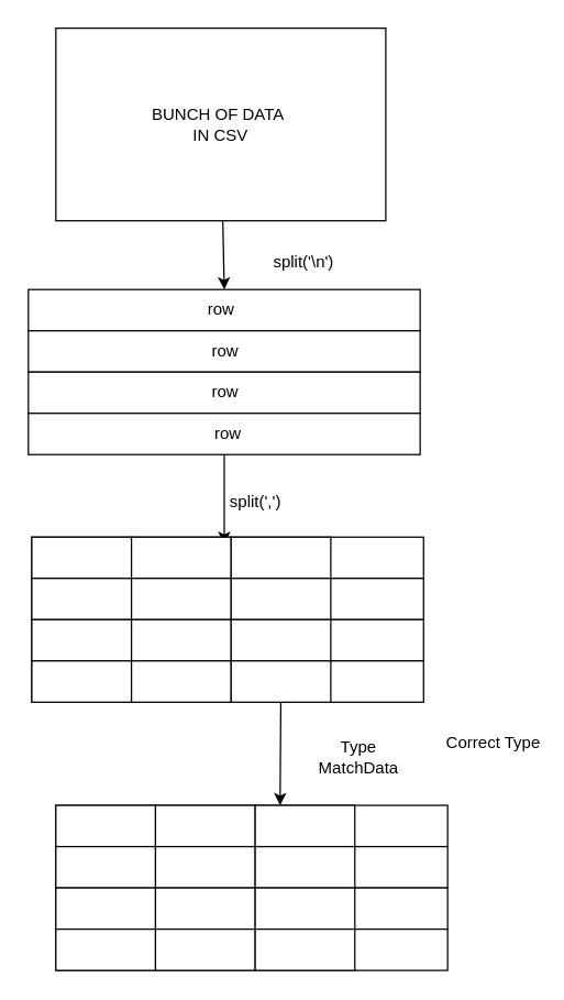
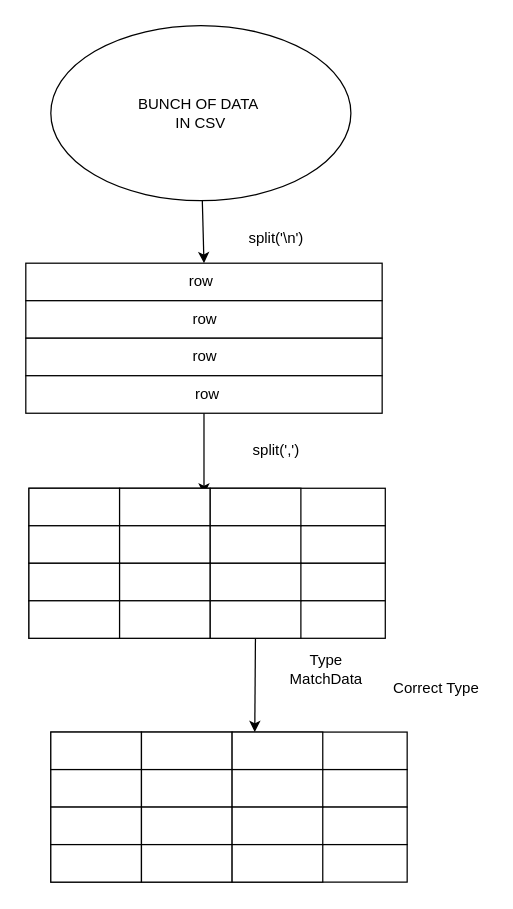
  <mxCell id="0" />
  <mxCell id="1" parent="0" />
  <mxCell id="2" style="edgeStyle=none;html=1;entryX=0.5;entryY=0;entryDx=0;entryDy=0;" edge="1" parent="1" source="3" target="4"><mxGeometry relative="1" as="geometry" /></mxCell>
- <mxCell id="3" value="BUNCH OF DATA&amp;nbsp;&lt;br&gt;IN CSV" style="whiteSpace=wrap;html=1;" parent="1" vertex="1"><mxGeometry x="40" y="20" width="240" height="140" as="geometry" /></mxCell>
+ <mxCell id="3" value="BUNCH OF DATA&amp;nbsp;&lt;br&gt;IN CSV" style="ellipse;whiteSpace=wrap;html=1;" parent="1" vertex="1"><mxGeometry x="40" y="20" width="240" height="140" as="geometry" /></mxCell>
  <mxCell id="4" value="" style="whiteSpace=wrap;html=1;" vertex="1" parent="1"><mxGeometry x="20" y="210" width="285" height="30" as="geometry" /></mxCell>
  <mxCell id="5" value="" style="whiteSpace=wrap;html=1;" vertex="1" parent="1"><mxGeometry x="20" y="240" width="285" height="30" as="geometry" /></mxCell>
  <mxCell id="6" value="" style="whiteSpace=wrap;html=1;" vertex="1" parent="1"><mxGeometry x="20" y="270" width="285" height="30" as="geometry" /></mxCell>
  <mxCell id="7" style="edgeStyle=none;html=1;" edge="1" parent="1" source="8" target="17"><mxGeometry relative="1" as="geometry" /></mxCell>
  <mxCell id="8" value="" style="whiteSpace=wrap;html=1;" vertex="1" parent="1"><mxGeometry x="20" y="300" width="285" height="30" as="geometry" /></mxCell>
  <mxCell id="9" value="row&lt;br&gt;" style="text;html=1;resizable=0;autosize=1;align=center;verticalAlign=middle;points=[];fillColor=none;strokeColor=none;rounded=0;" vertex="1" parent="1"><mxGeometry x="145" y="215" width="30" height="20" as="geometry" /></mxCell>
  <mxCell id="10" value="row&lt;br&gt;" style="text;html=1;resizable=0;autosize=1;align=center;verticalAlign=middle;points=[];fillColor=none;strokeColor=none;rounded=0;" vertex="1" parent="1"><mxGeometry x="147.5" y="245" width="30" height="20" as="geometry" /></mxCell>
  <mxCell id="11" value="row&lt;br&gt;" style="text;html=1;resizable=0;autosize=1;align=center;verticalAlign=middle;points=[];fillColor=none;strokeColor=none;rounded=0;" vertex="1" parent="1"><mxGeometry x="147.5" y="275" width="30" height="20" as="geometry" /></mxCell>
  <mxCell id="12" value="row&lt;br&gt;" style="text;html=1;resizable=0;autosize=1;align=center;verticalAlign=middle;points=[];fillColor=none;strokeColor=none;rounded=0;" vertex="1" parent="1"><mxGeometry x="150" y="305" width="30" height="20" as="geometry" /></mxCell>
  <mxCell id="13" value="" style="whiteSpace=wrap;html=1;" vertex="1" parent="1"><mxGeometry x="22.5" y="390" width="285" height="30" as="geometry" /></mxCell>
  <mxCell id="14" value="" style="whiteSpace=wrap;html=1;" vertex="1" parent="1"><mxGeometry x="22.5" y="420" width="285" height="30" as="geometry" /></mxCell>
  <mxCell id="15" value="" style="whiteSpace=wrap;html=1;" vertex="1" parent="1"><mxGeometry x="22.5" y="450" width="285" height="30" as="geometry" /></mxCell>
  <mxCell id="16" value="" style="whiteSpace=wrap;html=1;" vertex="1" parent="1"><mxGeometry x="22.5" y="480" width="285" height="30" as="geometry" /></mxCell>
  <mxCell id="17" value="row&lt;br&gt;" style="text;html=1;resizable=0;autosize=1;align=center;verticalAlign=middle;points=[];fillColor=none;strokeColor=none;rounded=0;" vertex="1" parent="1"><mxGeometry x="147.5" y="395" width="30" height="20" as="geometry" /></mxCell>
  <mxCell id="18" value="row&lt;br&gt;" style="text;html=1;resizable=0;autosize=1;align=center;verticalAlign=middle;points=[];fillColor=none;strokeColor=none;rounded=0;" vertex="1" parent="1"><mxGeometry x="150" y="425" width="30" height="20" as="geometry" /></mxCell>
  <mxCell id="19" value="row&lt;br&gt;" style="text;html=1;resizable=0;autosize=1;align=center;verticalAlign=middle;points=[];fillColor=none;strokeColor=none;rounded=0;" vertex="1" parent="1"><mxGeometry x="150" y="455" width="30" height="20" as="geometry" /></mxCell>
  <mxCell id="20" value="row&lt;br&gt;" style="text;html=1;resizable=0;autosize=1;align=center;verticalAlign=middle;points=[];fillColor=none;strokeColor=none;rounded=0;" vertex="1" parent="1"><mxGeometry x="152.5" y="485" width="30" height="20" as="geometry" /></mxCell>
  <mxCell id="21" value="" style="whiteSpace=wrap;html=1;" vertex="1" parent="1"><mxGeometry x="22.5" y="390" width="72.5" height="30" as="geometry" /></mxCell>
  <mxCell id="22" value="" style="whiteSpace=wrap;html=1;" vertex="1" parent="1"><mxGeometry x="95" y="390" width="72.5" height="30" as="geometry" /></mxCell>
  <mxCell id="23" value="" style="whiteSpace=wrap;html=1;" vertex="1" parent="1"><mxGeometry x="167.5" y="390" width="72.5" height="30" as="geometry" /></mxCell>
  <mxCell id="24" value="" style="whiteSpace=wrap;html=1;" vertex="1" parent="1"><mxGeometry x="22.5" y="420" width="72.5" height="30" as="geometry" /></mxCell>
  <mxCell id="25" value="" style="whiteSpace=wrap;html=1;" vertex="1" parent="1"><mxGeometry x="95" y="420" width="72.5" height="30" as="geometry" /></mxCell>
  <mxCell id="26" value="" style="whiteSpace=wrap;html=1;" vertex="1" parent="1"><mxGeometry x="167.5" y="420" width="72.5" height="30" as="geometry" /></mxCell>
  <mxCell id="27" value="" style="whiteSpace=wrap;html=1;" vertex="1" parent="1"><mxGeometry x="22.5" y="450" width="72.5" height="30" as="geometry" /></mxCell>
  <mxCell id="28" value="" style="whiteSpace=wrap;html=1;" vertex="1" parent="1"><mxGeometry x="95" y="450" width="72.5" height="30" as="geometry" /></mxCell>
  <mxCell id="29" value="" style="whiteSpace=wrap;html=1;" vertex="1" parent="1"><mxGeometry x="167.5" y="450" width="72.5" height="30" as="geometry" /></mxCell>
  <mxCell id="30" value="" style="whiteSpace=wrap;html=1;" vertex="1" parent="1"><mxGeometry x="22.5" y="480" width="72.5" height="30" as="geometry" /></mxCell>
  <mxCell id="31" value="" style="whiteSpace=wrap;html=1;" vertex="1" parent="1"><mxGeometry x="95" y="480" width="72.5" height="30" as="geometry" /></mxCell>
  <mxCell id="32" style="edgeStyle=none;html=1;entryX=0.25;entryY=0;entryDx=0;entryDy=0;" edge="1" parent="1" source="33" target="46"><mxGeometry relative="1" as="geometry" /></mxCell>
  <mxCell id="33" value="" style="whiteSpace=wrap;html=1;" vertex="1" parent="1"><mxGeometry x="167.5" y="480" width="72.5" height="30" as="geometry" /></mxCell>
  <mxCell id="34" value="split('\n')" style="text;html=1;resizable=0;autosize=1;align=center;verticalAlign=middle;points=[];fillColor=none;strokeColor=none;rounded=0;" vertex="1" parent="1"><mxGeometry x="190" y="180" width="60" height="20" as="geometry" /></mxCell>
- <mxCell id="35" value="split(',')" style="text;html=1;resizable=0;autosize=1;align=center;verticalAlign=middle;points=[];fillColor=none;strokeColor=none;rounded=0;" vertex="1" parent="1"><mxGeometry x="160" y="355" width="50" height="20" as="geometry" /></mxCell>
+ <mxCell id="35" value="split(',')" style="text;html=1;resizable=0;autosize=1;align=center;verticalAlign=middle;points=[];fillColor=none;strokeColor=none;rounded=0;" vertex="1" parent="1"><mxGeometry x="195" y="350" width="50" height="20" as="geometry" /></mxCell>
  <mxCell id="36" value="" style="whiteSpace=wrap;html=1;" vertex="1" parent="1"><mxGeometry x="40" y="585" width="285" height="30" as="geometry" /></mxCell>
  <mxCell id="37" value="" style="whiteSpace=wrap;html=1;" vertex="1" parent="1"><mxGeometry x="40" y="615" width="285" height="30" as="geometry" /></mxCell>
  <mxCell id="38" value="" style="whiteSpace=wrap;html=1;" vertex="1" parent="1"><mxGeometry x="40" y="645" width="285" height="30" as="geometry" /></mxCell>
  <mxCell id="39" value="" style="whiteSpace=wrap;html=1;" vertex="1" parent="1"><mxGeometry x="40" y="675" width="285" height="30" as="geometry" /></mxCell>
  <mxCell id="40" value="row&lt;br&gt;" style="text;html=1;resizable=0;autosize=1;align=center;verticalAlign=middle;points=[];fillColor=none;strokeColor=none;rounded=0;" vertex="1" parent="1"><mxGeometry x="165" y="590" width="30" height="20" as="geometry" /></mxCell>
  <mxCell id="41" value="row&lt;br&gt;" style="text;html=1;resizable=0;autosize=1;align=center;verticalAlign=middle;points=[];fillColor=none;strokeColor=none;rounded=0;" vertex="1" parent="1"><mxGeometry x="167.5" y="620" width="30" height="20" as="geometry" /></mxCell>
  <mxCell id="42" value="row&lt;br&gt;" style="text;html=1;resizable=0;autosize=1;align=center;verticalAlign=middle;points=[];fillColor=none;strokeColor=none;rounded=0;" vertex="1" parent="1"><mxGeometry x="167.5" y="650" width="30" height="20" as="geometry" /></mxCell>
  <mxCell id="43" value="row&lt;br&gt;" style="text;html=1;resizable=0;autosize=1;align=center;verticalAlign=middle;points=[];fillColor=none;strokeColor=none;rounded=0;" vertex="1" parent="1"><mxGeometry x="170" y="680" width="30" height="20" as="geometry" /></mxCell>
  <mxCell id="44" value="" style="whiteSpace=wrap;html=1;" vertex="1" parent="1"><mxGeometry x="40" y="585" width="72.5" height="30" as="geometry" /></mxCell>
  <mxCell id="45" value="" style="whiteSpace=wrap;html=1;" vertex="1" parent="1"><mxGeometry x="112.5" y="585" width="72.5" height="30" as="geometry" /></mxCell>
  <mxCell id="46" value="" style="whiteSpace=wrap;html=1;" vertex="1" parent="1"><mxGeometry x="185" y="585" width="72.5" height="30" as="geometry" /></mxCell>
  <mxCell id="47" value="" style="whiteSpace=wrap;html=1;" vertex="1" parent="1"><mxGeometry x="40" y="615" width="72.5" height="30" as="geometry" /></mxCell>
  <mxCell id="48" value="" style="whiteSpace=wrap;html=1;" vertex="1" parent="1"><mxGeometry x="112.5" y="615" width="72.5" height="30" as="geometry" /></mxCell>
  <mxCell id="49" value="" style="whiteSpace=wrap;html=1;" vertex="1" parent="1"><mxGeometry x="185" y="615" width="72.5" height="30" as="geometry" /></mxCell>
  <mxCell id="50" value="" style="whiteSpace=wrap;html=1;" vertex="1" parent="1"><mxGeometry x="40" y="645" width="72.5" height="30" as="geometry" /></mxCell>
  <mxCell id="51" value="" style="whiteSpace=wrap;html=1;" vertex="1" parent="1"><mxGeometry x="112.5" y="645" width="72.5" height="30" as="geometry" /></mxCell>
  <mxCell id="52" value="" style="whiteSpace=wrap;html=1;" vertex="1" parent="1"><mxGeometry x="185" y="645" width="72.5" height="30" as="geometry" /></mxCell>
  <mxCell id="53" value="" style="whiteSpace=wrap;html=1;" vertex="1" parent="1"><mxGeometry x="40" y="675" width="72.5" height="30" as="geometry" /></mxCell>
  <mxCell id="54" value="" style="whiteSpace=wrap;html=1;" vertex="1" parent="1"><mxGeometry x="112.5" y="675" width="72.5" height="30" as="geometry" /></mxCell>
  <mxCell id="55" value="" style="whiteSpace=wrap;html=1;" vertex="1" parent="1"><mxGeometry x="185" y="675" width="72.5" height="30" as="geometry" /></mxCell>
- <mxCell id="56" value="Type &lt;br&gt;MatchData" style="text;html=1;resizable=0;autosize=1;align=center;verticalAlign=middle;points=[];fillColor=none;strokeColor=none;rounded=0;" vertex="1" parent="1"><mxGeometry x="225" y="535" width="70" height="30" as="geometry" /></mxCell>
- <mxCell id="57" value="Correct Type&lt;br&gt;" style="text;html=1;resizable=0;autosize=1;align=center;verticalAlign=middle;points=[];fillColor=none;strokeColor=none;rounded=0;" vertex="1" parent="1"><mxGeometry x="317.5" y="530" width="80" height="20" as="geometry" /></mxCell>
+ <mxCell id="56" value="Type &lt;br&gt;MatchData" style="text;html=1;resizable=0;autosize=1;align=center;verticalAlign=middle;points=[];fillColor=none;strokeColor=none;rounded=0;" vertex="1" parent="1"><mxGeometry x="225" y="520" width="70" height="30" as="geometry" /></mxCell>
+ <mxCell id="57" value="Correct Type&lt;br&gt;" style="text;html=1;resizable=0;autosize=1;align=center;verticalAlign=middle;points=[];fillColor=none;strokeColor=none;rounded=0;" vertex="1" parent="1"><mxGeometry x="307.5" y="540" width="80" height="20" as="geometry" /></mxCell>
